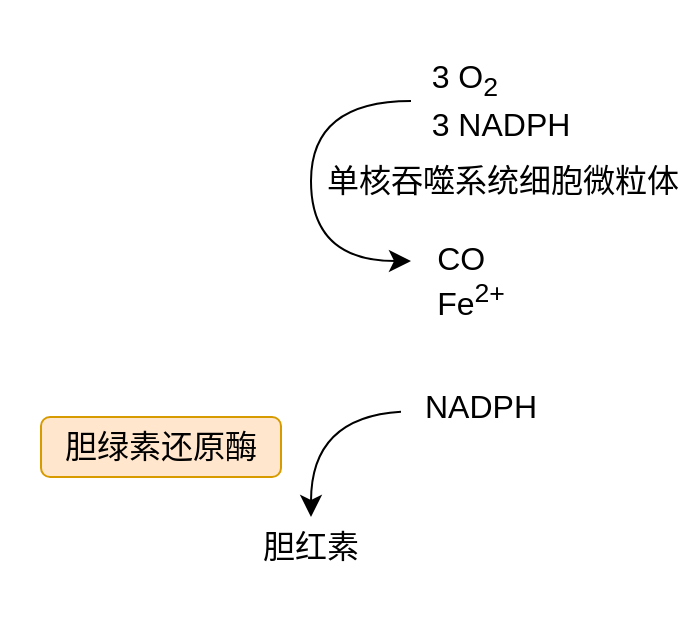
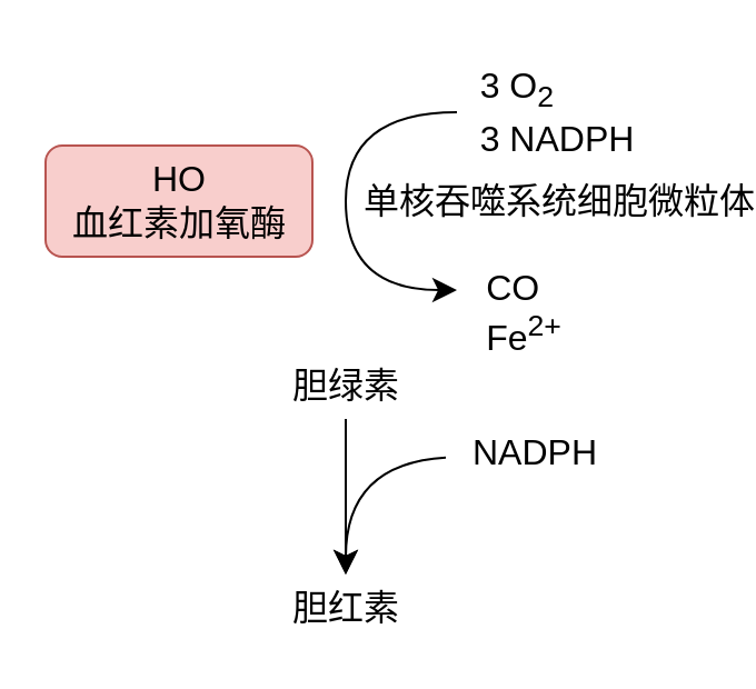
  <mxCell id="0" />
  <mxCell id="1" parent="0" />
+ <mxCell id="2" value="" style="edgeStyle=none;curved=1;rounded=0;orthogonalLoop=1;jettySize=auto;html=1;fontSize=12;startSize=8;endSize=8;" parent="1" source="3" target="5" edge="1"><mxGeometry relative="1" as="geometry" /></mxCell>
+ <mxCell id="3" value="胆绿素" style="text;html=1;align=center;verticalAlign=middle;resizable=0;points=[];autosize=1;strokeColor=none;fillColor=none;fontSize=16;" parent="1" vertex="1"><mxGeometry x="120" y="158" width="70" height="30" as="geometry" /></mxCell>
+ <mxCell id="4" value="HO&lt;br&gt;血红素加氧酶" style="text;html=1;align=center;verticalAlign=middle;resizable=0;points=[];autosize=1;strokeColor=#b85450;fillColor=#f8cecc;fontSize=16;rounded=1;" parent="1" vertex="1"><mxGeometry x="20" y="65" width="120" height="50" as="geometry" /></mxCell>
  <mxCell id="5" value="胆红素" style="text;html=1;align=center;verticalAlign=middle;resizable=0;points=[];autosize=1;strokeColor=none;fillColor=none;fontSize=16;" parent="1" vertex="1"><mxGeometry x="120" y="258" width="70" height="30" as="geometry" /></mxCell>
- <mxCell id="6" value="胆绿素还原酶" style="text;html=1;align=center;verticalAlign=middle;resizable=0;points=[];autosize=1;strokeColor=#d79b00;fillColor=#ffe6cc;fontSize=16;rounded=1;" parent="1" vertex="1"><mxGeometry x="20" y="208" width="120" height="30" as="geometry" /></mxCell>
  <mxCell id="7" style="edgeStyle=none;curved=1;rounded=0;orthogonalLoop=1;jettySize=auto;html=1;fontSize=12;startSize=8;endSize=8;" parent="1" source="8" target="5" edge="1"><mxGeometry relative="1" as="geometry"><Array as="points"><mxPoint x="155" y="208" /></Array></mxGeometry></mxCell>
  <mxCell id="8" value="NADPH" style="text;html=1;align=center;verticalAlign=middle;resizable=0;points=[];autosize=1;strokeColor=none;fillColor=none;fontSize=16;" parent="1" vertex="1"><mxGeometry x="200" y="188" width="80" height="30" as="geometry" /></mxCell>
  <mxCell id="9" value="" style="group;fontSize=16;" vertex="1" connectable="0" parent="1"><mxGeometry x="155" y="40" width="130.0" height="115" as="geometry" /></mxCell>
  <mxCell id="10" value="&lt;div style=&quot;border-color: var(--border-color); text-align: left;&quot;&gt;3 O&lt;sub style=&quot;border-color: var(--border-color); background-color: initial;&quot;&gt;2&lt;/sub&gt;&lt;/div&gt;&lt;div style=&quot;border-color: var(--border-color); text-align: left;&quot;&gt;&lt;span style=&quot;border-color: var(--border-color); background-color: initial;&quot;&gt;3 NADPH&lt;/span&gt;&lt;/div&gt;" style="text;html=1;align=center;verticalAlign=middle;resizable=0;points=[];autosize=1;strokeColor=none;fillColor=none;fontSize=16;" vertex="1" parent="9"><mxGeometry x="50.0" y="-20" width="90" height="60" as="geometry" /></mxCell>
  <mxCell id="11" value="&lt;div style=&quot;border-color: var(--border-color); text-align: left;&quot;&gt;CO&lt;/div&gt;&lt;div style=&quot;border-color: var(--border-color); text-align: left;&quot;&gt;&lt;span style=&quot;border-color: var(--border-color); background-color: initial;&quot;&gt;Fe&lt;/span&gt;&lt;sup style=&quot;border-color: var(--border-color); background-color: initial;&quot;&gt;2+&lt;/sup&gt;&lt;/div&gt;" style="text;html=1;align=center;verticalAlign=middle;resizable=0;points=[];autosize=1;strokeColor=none;fillColor=none;fontSize=16;" vertex="1" parent="9"><mxGeometry x="50.0" y="70" width="60" height="60" as="geometry" /></mxCell>
  <mxCell id="12" value="" style="endArrow=classic;html=1;rounded=0;fontSize=12;startSize=8;endSize=8;edgeStyle=orthogonalEdgeStyle;curved=1;startArrow=none;startFill=0;endFill=1;" edge="1" parent="9" source="10" target="11"><mxGeometry width="50" height="50" relative="1" as="geometry"><mxPoint x="80" y="10" as="sourcePoint" /><mxPoint x="80" y="90" as="targetPoint" /><Array as="points"><mxPoint y="10" /><mxPoint y="90" /></Array></mxGeometry></mxCell>
  <mxCell id="13" value="单核吞噬系统细胞微粒体" style="edgeLabel;html=1;align=center;verticalAlign=middle;resizable=0;points=[];fontSize=16;" vertex="1" connectable="0" parent="12"><mxGeometry x="-0.074" y="2" relative="1" as="geometry"><mxPoint x="93" y="6" as="offset" /></mxGeometry></mxCell>
